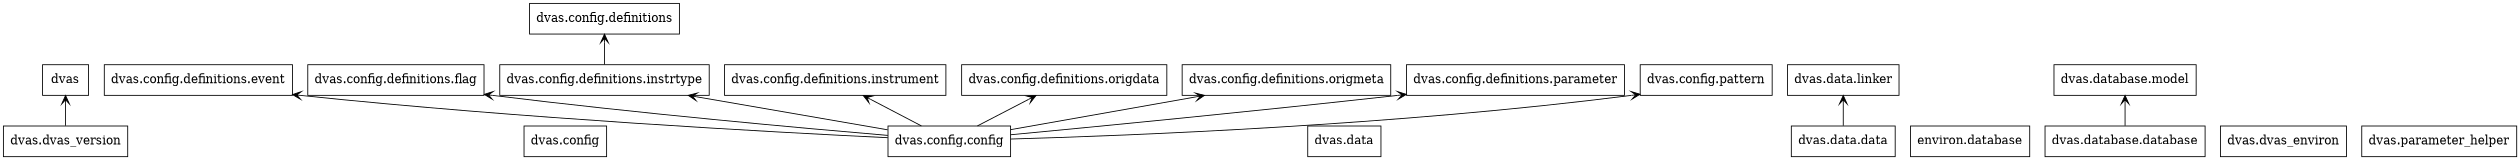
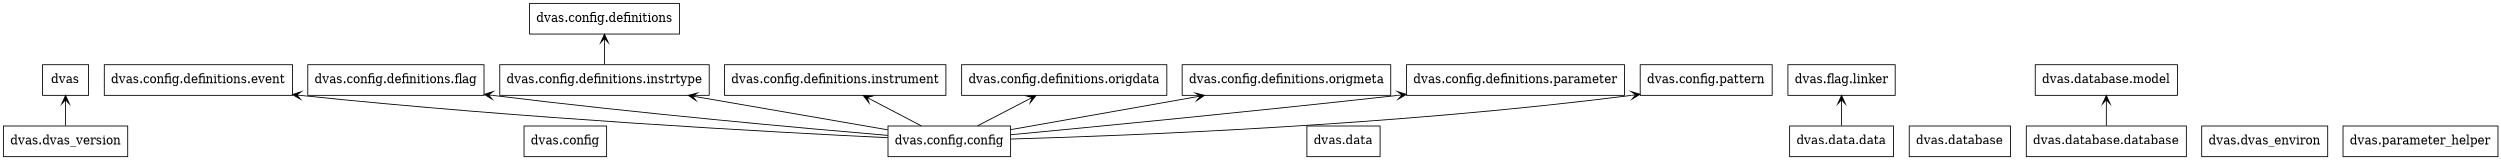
  digraph {
    rankdir=BT
    node [shape=box]
    edge [arrowhead=open arrowtail=none]
    n1 [label=dvas]
    n2 [label="dvas.dvas_version"]
    n3 [label="dvas.config"]
    n4 [label="dvas.config.config"]
    n5 [label="dvas.config.definitions.event"]
    n6 [label="dvas.config.definitions.flag"]
    n7 [label="dvas.config.definitions.instrtype"]
    n8 [label="dvas.config.definitions.instrument"]
    n9 [label="dvas.config.definitions.origdata"]
    n10 [label="dvas.config.definitions.origmeta"]
    n11 [label="dvas.config.definitions.parameter"]
    n12 [label="dvas.config.pattern"]
    n13 [label="dvas.config.definitions"]
    n14 [label="dvas.data"]
    n15 [label="dvas.data.data"]
-   n16 [label="dvas.data.linker"]
-   n17 [label="environ.database"]
+   n16 [label="dvas.flag.linker"]
+   n17 [label="dvas.database"]
    n18 [label="dvas.database.database"]
    n19 [label="dvas.database.model"]
    n20 [label="dvas.dvas_environ"]
    n21 [label="dvas.parameter_helper"]
    n2 -> n1
    n4 -> n5
    n4 -> n6
    n4 -> n7
    n4 -> n8
    n4 -> n9
    n4 -> n10
    n4 -> n11
    n4 -> n12
    n7 -> n13
    n15 -> n16
    n18 -> n19
  }
